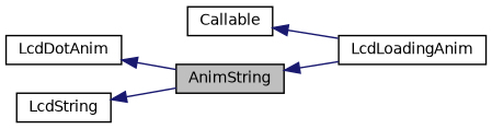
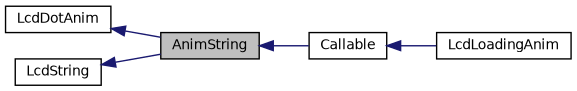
  digraph {
    rankdir=LR
    node [color=black fillcolor=white fontname=Helvetica fontsize=10 shape=record style=filled]
    edge [color=midnightblue dir=back fontname=Helvetica fontsize=10 labelfontname=Helvetica labelfontsize=10 style=solid]
    n1 [fillcolor=grey75 fontcolor=black height=0.2 label=AnimString width=0.4]
    n2 [height=0.2 label=LcdLoadingAnim width=0.4]
    n3 [height=0.2 label=LcdDotAnim width=0.4]
    n4 [height=0.2 label=LcdString width=0.4]
    n5 [height=0.2 label=Callable width=0.4]
-   n1 -> n2
+   n1 -> n5
    n3 -> n1
    n4 -> n1
    n5 -> n2
  }
